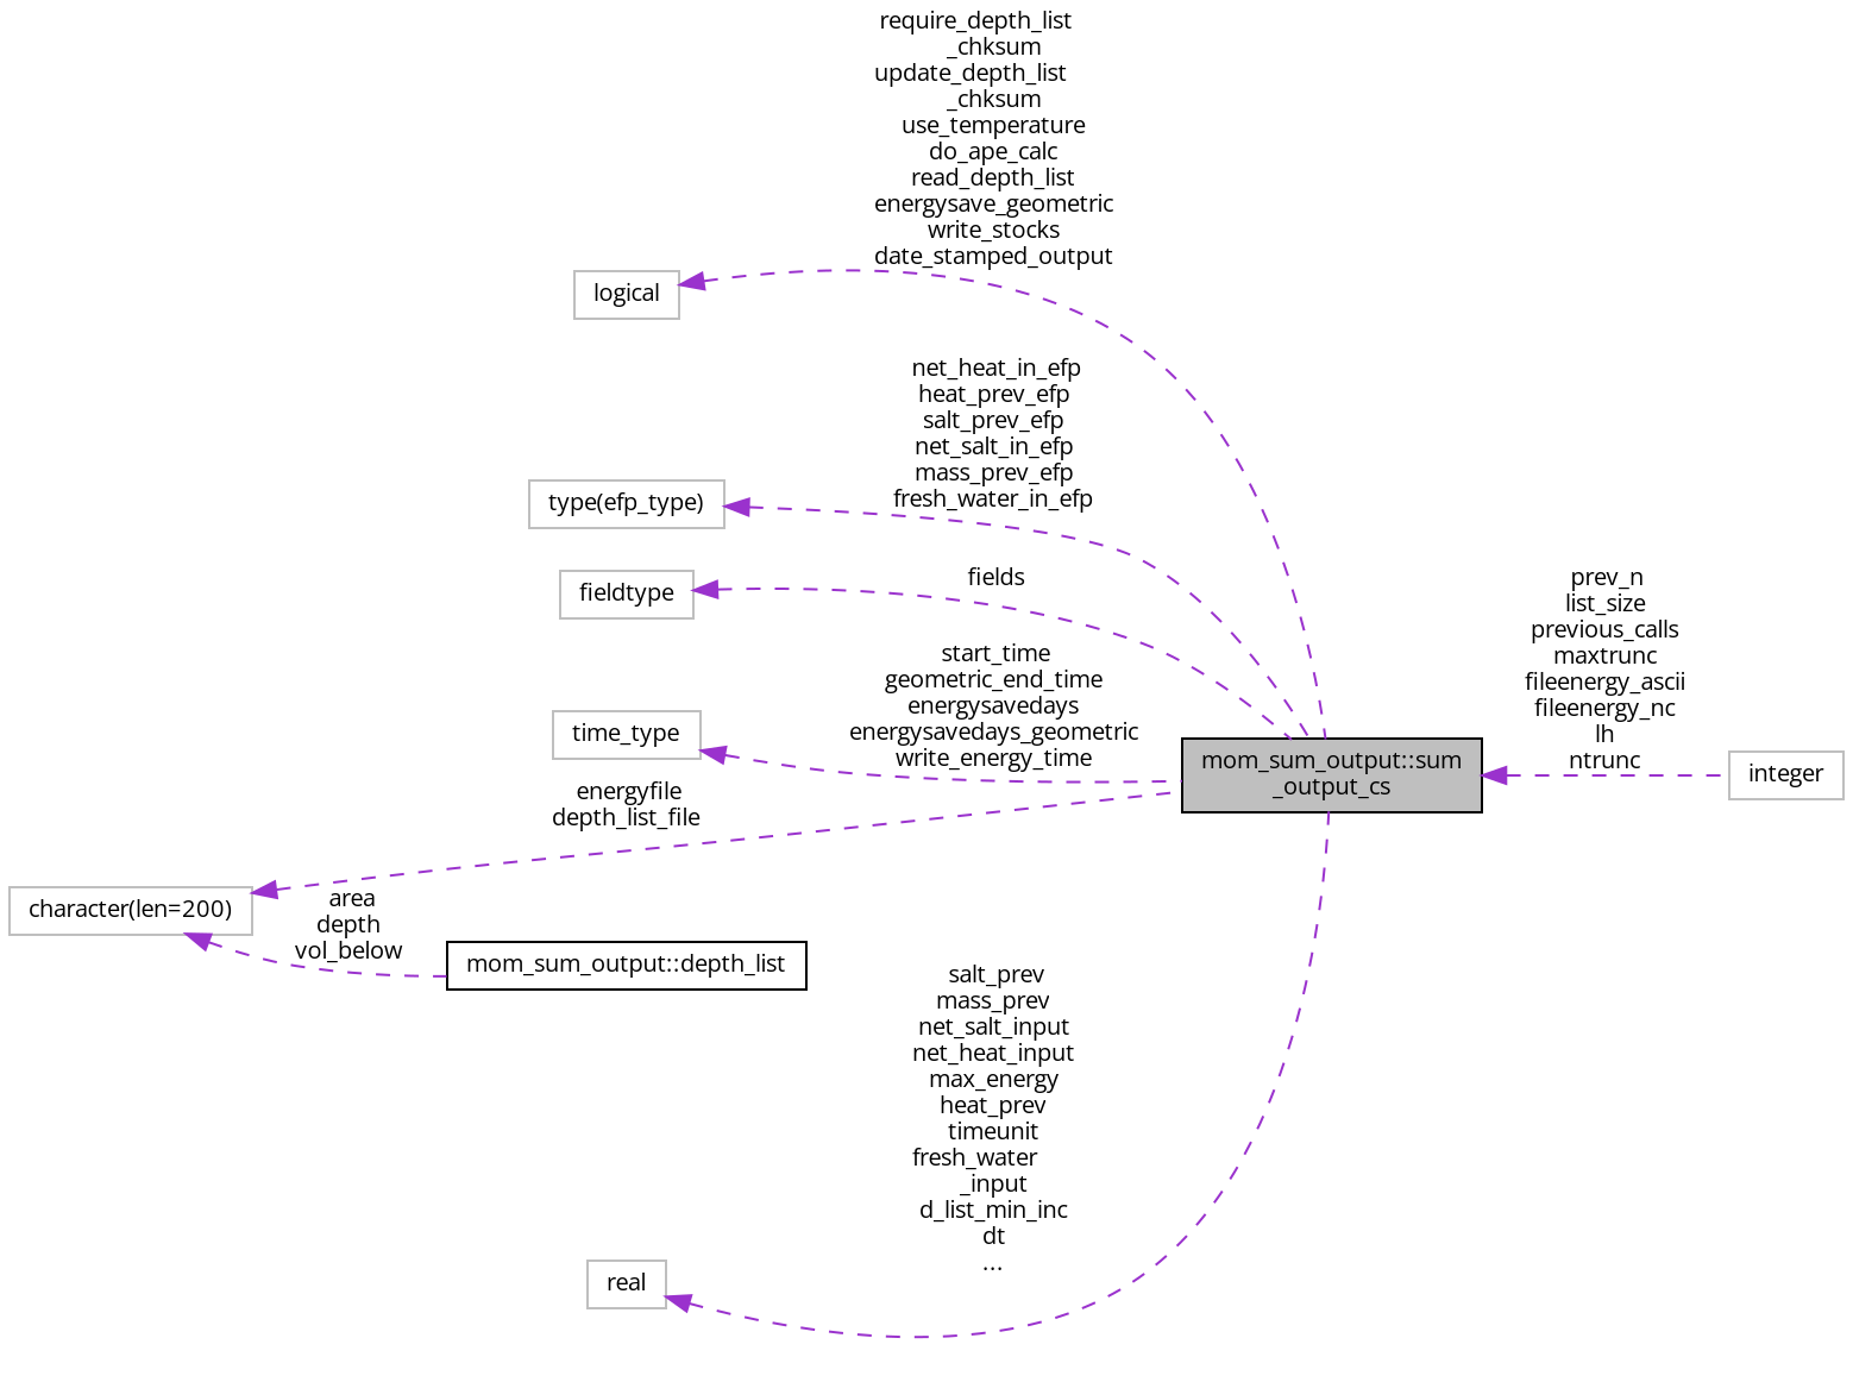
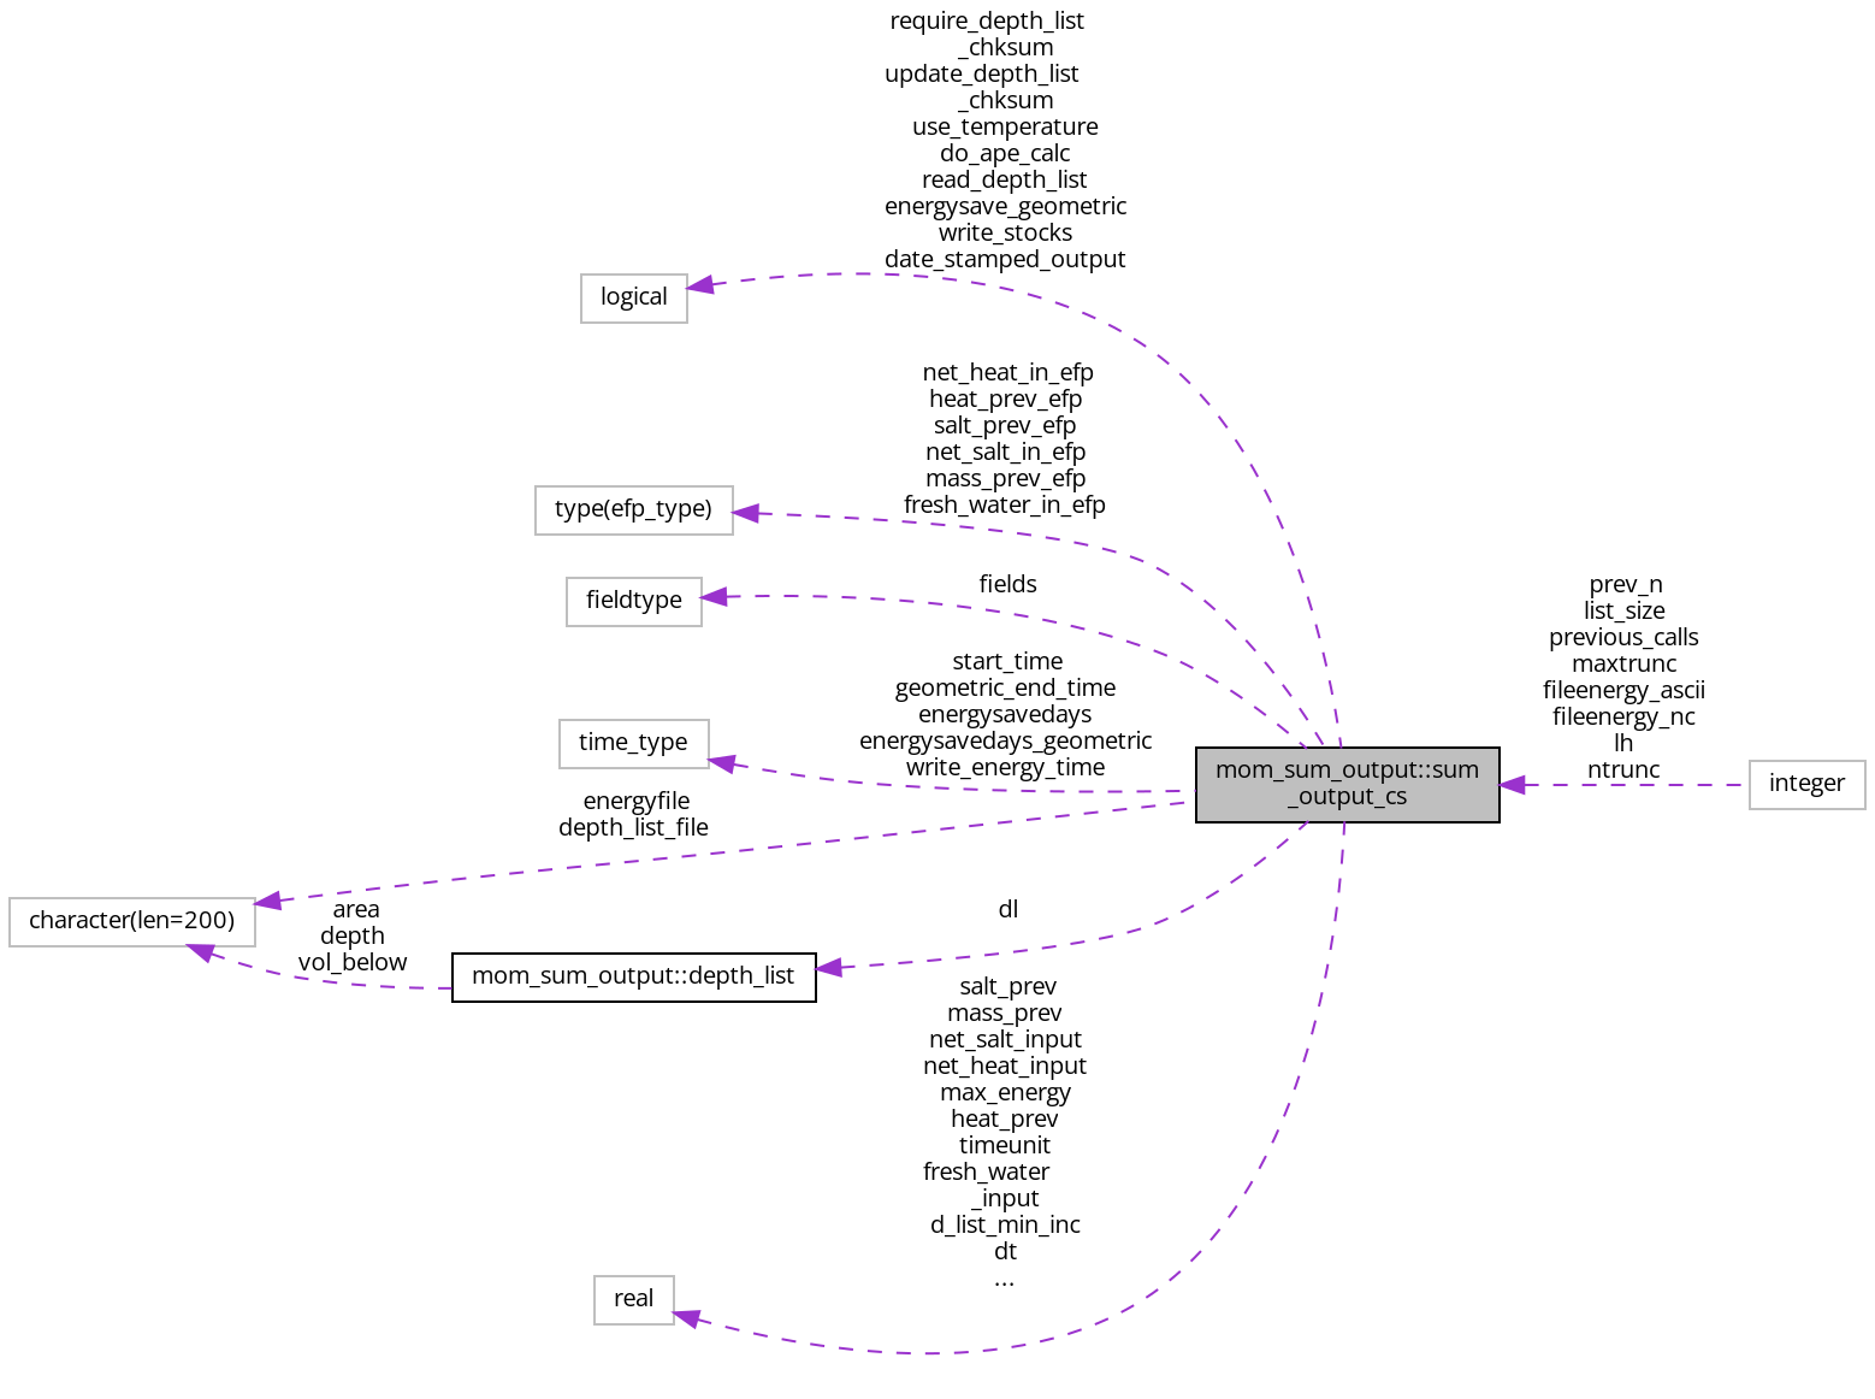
  digraph {
    fontname="Open Sans"
    rankdir=LR
    node [color=grey75 fillcolor=white fontname="Open Sans" fontsize=10 shape=record style=filled]
    edge [color=darkorchid3 dir=back fontname="Open Sans" fontsize=10 labelfontname=Helvetica labelfontsize=10 style=dashed]
    n1 [color=black fillcolor=grey75 fontcolor=black height=0.2 label="mom_sum_output::sum\l_output_cs" width=0.4]
    n2 [height=0.2 label=integer width=0.4]
    n3 [height=0.2 label=logical width=0.4]
    n4 [height=0.2 label="type(efp_type)" width=0.4]
    n5 [height=0.2 label=fieldtype width=0.4]
    n6 [height=0.2 label=time_type width=0.4]
    n7 [height=0.2 label="character(len=200)" width=0.4]
    n8 [color=black height=0.2 label="mom_sum_output::depth_list" width=0.4]
    n9 [height=0.2 label=real width=0.4]
    n1 -> n2 [label=" prev_n\nlist_size\nprevious_calls\nmaxtrunc\nfileenergy_ascii\nfileenergy_nc\nlh\nntrunc"]
    n3 -> n1 [label=" require_depth_list\l_chksum\nupdate_depth_list\l_chksum\nuse_temperature\ndo_ape_calc\nread_depth_list\nenergysave_geometric\nwrite_stocks\ndate_stamped_output"]
    n4 -> n1 [label=" net_heat_in_efp\nheat_prev_efp\nsalt_prev_efp\nnet_salt_in_efp\nmass_prev_efp\nfresh_water_in_efp"]
    n5 -> n1 [label=" fields"]
    n6 -> n1 [label=" start_time\ngeometric_end_time\nenergysavedays\nenergysavedays_geometric\nwrite_energy_time"]
    n7 -> n1 [label=" energyfile\ndepth_list_file"]
    n7 -> n8 [label=" area\ndepth\nvol_below"]
+   n8 -> n1 [label=" dl"]
    n9 -> n1 [label=" salt_prev\nmass_prev\nnet_salt_input\nnet_heat_input\nmax_energy\nheat_prev\ntimeunit\nfresh_water\l_input\nd_list_min_inc\ndt\n..."]
  }
